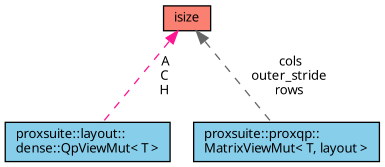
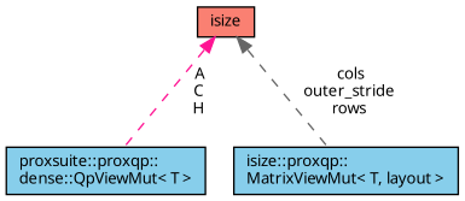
  digraph {
    fontname="Noto Sans"
    node [color=black fillcolor=skyblue fontname="Noto Sans" fontsize=10 shape=record style=filled]
    edge [dir=back fontname="Noto Sans" fontsize=10 labelfontname=Helvetica labelfontsize=10 style=dashed]
-   n1 [fontcolor=black height=0.2 label="proxsuite::layout::\ldense::QpViewMut\< T \>" width=0.4]
-   n2 [height=0.2 label="proxsuite::proxqp::\lMatrixViewMut\< T, layout \>" width=0.4]
+   n1 [fontcolor=black height=0.2 label="proxsuite::proxqp::\ldense::QpViewMut\< T \>" width=0.4]
+   n2 [height=0.2 label="isize::proxqp::\lMatrixViewMut\< T, layout \>" width=0.4]
    n3 [fillcolor=salmon height=0.2 label=isize width=0.4]
    n3 -> n1 [color=deeppink label=" A\nC\nH"]
    n3 -> n2 [color=gray40 label=" cols\nouter_stride\nrows"]
  }
